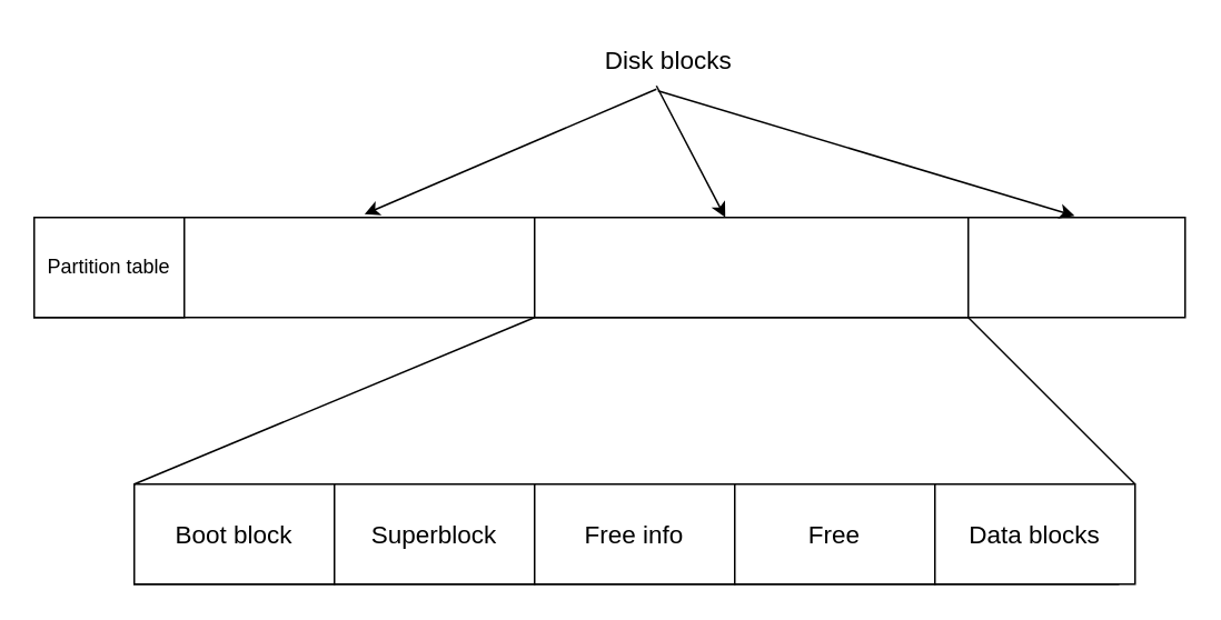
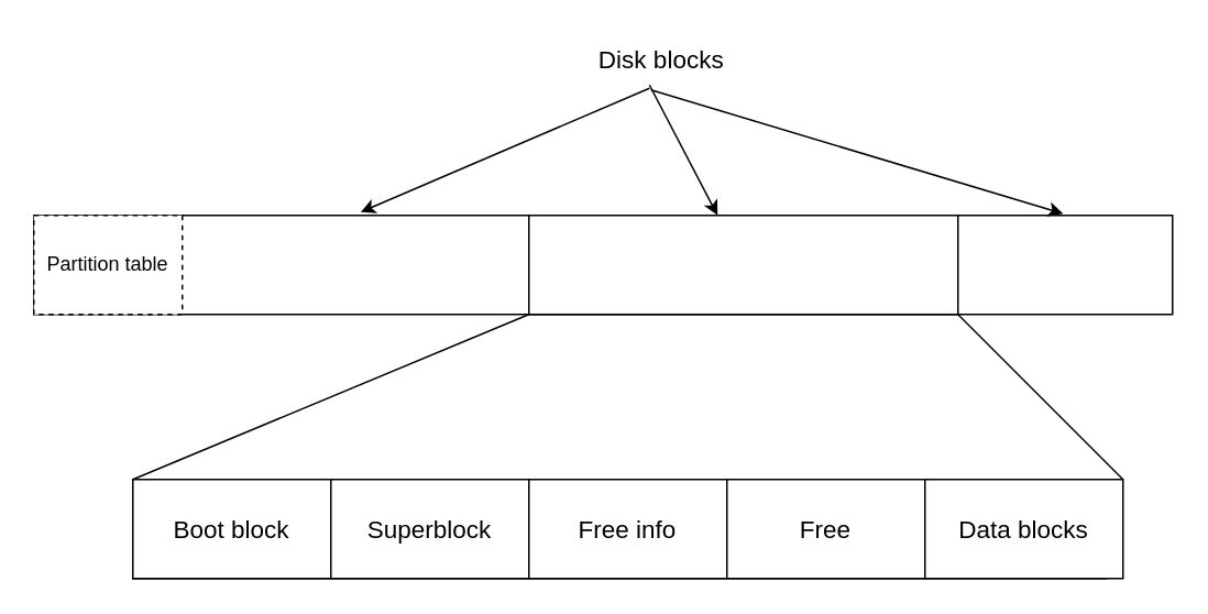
  <mxCell id="0" />
  <mxCell id="1" parent="0" />
  <mxCell id="2" value="" style="rounded=0;whiteSpace=wrap;html=1;hachureGap=4;fontFamily=Architects Daughter;fontSource=https%3A%2F%2Ffonts.googleapis.com%2Fcss%3Ffamily%3DArchitects%2BDaughter;fontSize=20;labelBackgroundColor=none;" parent="1" vertex="1"><mxGeometry x="20" y="130" width="690" height="60" as="geometry" /></mxCell>
- <mxCell id="3" value="Partition table" style="rounded=0;whiteSpace=wrap;html=1;" parent="1" vertex="1"><mxGeometry x="20" y="130" width="90" height="60" as="geometry" /></mxCell>
+ <mxCell id="3" value="Partition table" style="rounded=0;whiteSpace=wrap;html=1;dashed=1;" parent="1" vertex="1"><mxGeometry x="20" y="130" width="90" height="60" as="geometry" /></mxCell>
  <mxCell id="4" value="Partitions" parent="0" />
  <mxCell id="5" value="" style="rounded=0;whiteSpace=wrap;html=1;fontSize=15;" parent="4" vertex="1"><mxGeometry x="320" y="130" width="260" height="60" as="geometry" /></mxCell>
  <mxCell id="6" style="orthogonalLoop=1;jettySize=auto;html=1;fontSize=15;exitX=0.442;exitY=1.033;exitDx=0;exitDy=0;exitPerimeter=0;" parent="4" source="9" target="5" edge="1"><mxGeometry relative="1" as="geometry"><mxPoint x="410" y="60" as="sourcePoint" /><mxPoint x="228.03" y="138.02" as="targetPoint" /></mxGeometry></mxCell>
  <mxCell id="7" style="orthogonalLoop=1;jettySize=auto;html=1;entryX=0.287;entryY=-0.033;entryDx=0;entryDy=0;entryPerimeter=0;fontSize=15;exitX=0.442;exitY=1.1;exitDx=0;exitDy=0;exitPerimeter=0;" parent="4" source="9" target="2" edge="1"><mxGeometry relative="1" as="geometry" /></mxCell>
  <mxCell id="8" style="orthogonalLoop=1;jettySize=auto;html=1;fontSize=15;exitX=0.45;exitY=1.133;exitDx=0;exitDy=0;exitPerimeter=0;entryX=0.904;entryY=-0.017;entryDx=0;entryDy=0;entryPerimeter=0;" parent="4" source="9" target="2" edge="1"><mxGeometry relative="1" as="geometry"><mxPoint x="403.04" y="60.99" as="sourcePoint" /><mxPoint x="460" y="140" as="targetPoint" /></mxGeometry></mxCell>
  <mxCell id="9" value="&lt;font style=&quot;font-size: 15px;&quot;&gt;Disk blocks&lt;/font&gt;" style="text;html=1;align=center;verticalAlign=middle;resizable=0;points=[];autosize=1;strokeColor=none;fillColor=none;" parent="4" vertex="1"><mxGeometry x="340" y="20" width="120" height="30" as="geometry" /></mxCell>
  <mxCell id="10" value="exfs" parent="0" />
  <mxCell id="11" value="" style="rounded=0;whiteSpace=wrap;html=1;fontSize=15;" parent="10" vertex="1"><mxGeometry x="80" y="290" width="590" height="60" as="geometry" /></mxCell>
  <mxCell id="12" value="Boot block" style="rounded=0;whiteSpace=wrap;html=1;fontSize=15;" parent="10" vertex="1"><mxGeometry x="80" y="290" width="120" height="60" as="geometry" /></mxCell>
  <mxCell id="13" value="Superblock" style="rounded=0;whiteSpace=wrap;html=1;fontSize=15;" parent="10" vertex="1"><mxGeometry x="200" y="290" width="120" height="60" as="geometry" /></mxCell>
  <mxCell id="14" value="Free info" style="rounded=0;whiteSpace=wrap;html=1;fontSize=15;" parent="10" vertex="1"><mxGeometry x="320" y="290" width="120" height="60" as="geometry" /></mxCell>
  <mxCell id="15" value="Free" style="rounded=0;whiteSpace=wrap;html=1;fontSize=15;" parent="10" vertex="1"><mxGeometry x="440" y="290" width="120" height="60" as="geometry" /></mxCell>
  <mxCell id="16" value="Data blocks" style="rounded=0;whiteSpace=wrap;html=1;fontSize=15;" parent="10" vertex="1"><mxGeometry x="560" y="290" width="120" height="60" as="geometry" /></mxCell>
  <mxCell id="17" style="edgeStyle=none;orthogonalLoop=1;jettySize=auto;html=1;exitX=1;exitY=1;exitDx=0;exitDy=0;entryX=1;entryY=0;entryDx=0;entryDy=0;fontSize=15;endArrow=none;endFill=0;" parent="10" source="5" target="16" edge="1"><mxGeometry relative="1" as="geometry" /></mxCell>
  <mxCell id="18" style="orthogonalLoop=1;jettySize=auto;html=1;exitX=0;exitY=1;exitDx=0;exitDy=0;entryX=0;entryY=0;entryDx=0;entryDy=0;fontSize=15;endArrow=none;endFill=0;" parent="10" source="5" target="12" edge="1"><mxGeometry relative="1" as="geometry" /></mxCell>
